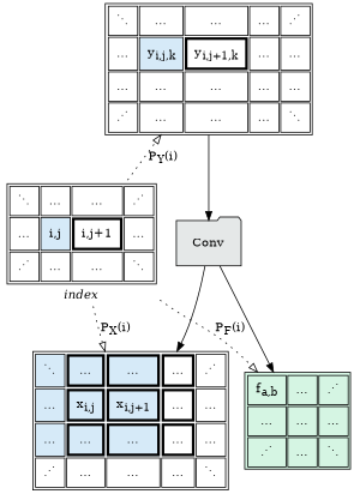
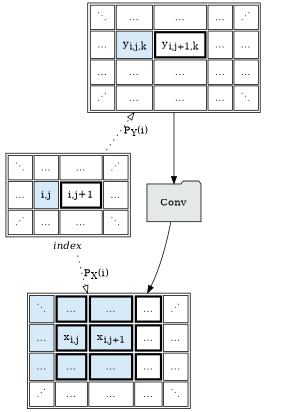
  digraph {
    rankdir=TB
    node [shape=plain]
    n1 [label=<       <table border="0">         <tr>           <td>             <table cellpadding="8">               <tr>                 <td>⋱</td>                 <td>…</td>                 <td>…</td>                 <td>⋰</td>               </tr>               <tr>                 <td>…</td>                 <td bgcolor="#D6EAF8">i,j</td>                 <td border="3">i,j+1</td>                 <td>…</td>               </tr>               <tr>                 <td>⋰</td>                 <td>…</td>                 <td>…</td>                 <td>⋱</td>               </tr>             </table>           </td>         </tr>         <tr>           <td><i>index</i></td>         </tr>       </table>     >]
    Conv [fillcolor="#E5E8E8" margin=0.25 shape=folder style=filled]
    n3 [label=<       <table cellpadding="8">         <tr>           <td bgcolor="#D6EAF8">⋱</td>           <td border="3" bgcolor="#D6EAF8">…</td>           <td border="3" bgcolor="#D6EAF8">…</td>           <td border="3">…</td>           <td>⋰</td>         </tr>         <tr>           <td bgcolor="#D6EAF8">…</td>           <td border="3" bgcolor="#D6EAF8">x<sub>i,j</sub></td>           <td border="3" bgcolor="#D6EAF8">x<sub>i,j+1</sub></td>           <td border="3">…</td>           <td>…</td>         </tr>         <tr>           <td bgcolor="#D6EAF8">…</td>           <td border="3" bgcolor="#D6EAF8">…</td>           <td border="3" bgcolor="#D6EAF8">…</td>           <td border="3">…</td>           <td>…</td>         </tr>         <tr>           <td>⋰</td>           <td>…</td>           <td>…</td>           <td>…</td>           <td>⋱</td>         </tr>       </table>     >]
-   n4 [label=<       <table bgcolor="#D5F5E3" cellpadding="8">         <tr>           <td>f<sub>a,b</sub></td>           <td>…</td>           <td>⋰</td>         </tr>         <tr>           <td>…</td>           <td>…</td>           <td>…</td>         </tr>         <tr>           <td>⋰</td>           <td>…</td>           <td>⋱</td>         </tr>       </table>     >]
    n5 [label=<       <table cellpadding="8">         <tr>           <td>⋱</td>           <td>…</td>           <td>…</td>           <td>…</td>           <td>⋰</td>         </tr>         <tr>           <td>…</td>           <td bgcolor="#D6EAF8">y<sub>i,j,k</sub></td>           <td border="3">y<sub>i,j+1,k</sub></td>           <td>…</td>           <td>…</td>         </tr>         <tr>           <td>…</td>           <td>…</td>           <td>…</td>           <td>…</td>           <td>…</td>         </tr>         <tr>           <td>⋰</td>           <td>…</td>           <td>…</td>           <td>…</td>           <td>⋱</td>         </tr>       </table>     >]
    subgraph sub_1 {
      rank=same
      n1
      Conv
    }
    n1 -> n3 [arrowhead=empty constraint=false label=<P<sub>X</sub>(i)> style=dotted]
-   n1 -> n4 [arrowhead=empty constraint=false label=<P<sub>F</sub>(i)> style=dotted]
    n1 -> n5 [arrowhead=empty constraint=false label=<P<sub>Y</sub>(i)> style=dotted]
    Conv -> n3
-   Conv -> n4
    n5 -> Conv
  }
